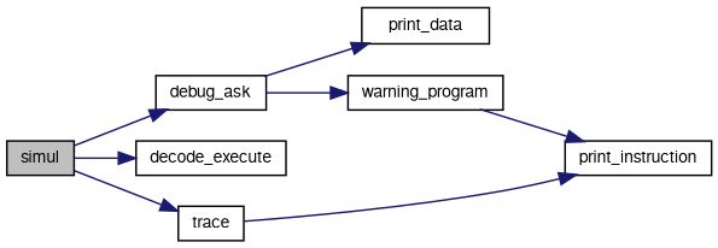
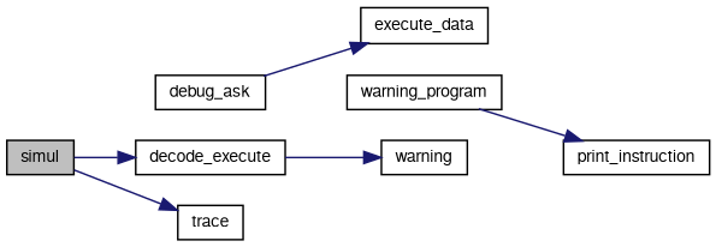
  digraph {
    rankdir=LR
    node [color=black fillcolor=white fontname=FreeSans fontsize=10 shape=record style=filled]
    edge [color=midnightblue fontname=FreeSans fontsize=10 labelfontname=FreeSans labelfontsize=10 style=solid]
    n1 [fillcolor=grey75 fontcolor=black height=0.2 label=simul width=0.4]
    n2 [height=0.2 label=debug_ask width=0.4]
    n3 [height=0.2 label=decode_execute width=0.4]
    n4 [height=0.2 label=trace width=0.4]
-   n5 [height=0.2 label=print_data width=0.4]
+   n5 [height=0.2 label=execute_data width=0.4]
    n6 [height=0.2 label=warning_program width=0.4]
+   n7 [height=0.2 label=warning width=0.4]
    n8 [height=0.2 label=print_instruction width=0.4]
-   n1 -> n2
    n1 -> n3
    n1 -> n4
    n2 -> n5
-   n2 -> n6
-   n4 -> n8
+   n3 -> n7
    n6 -> n8
  }
